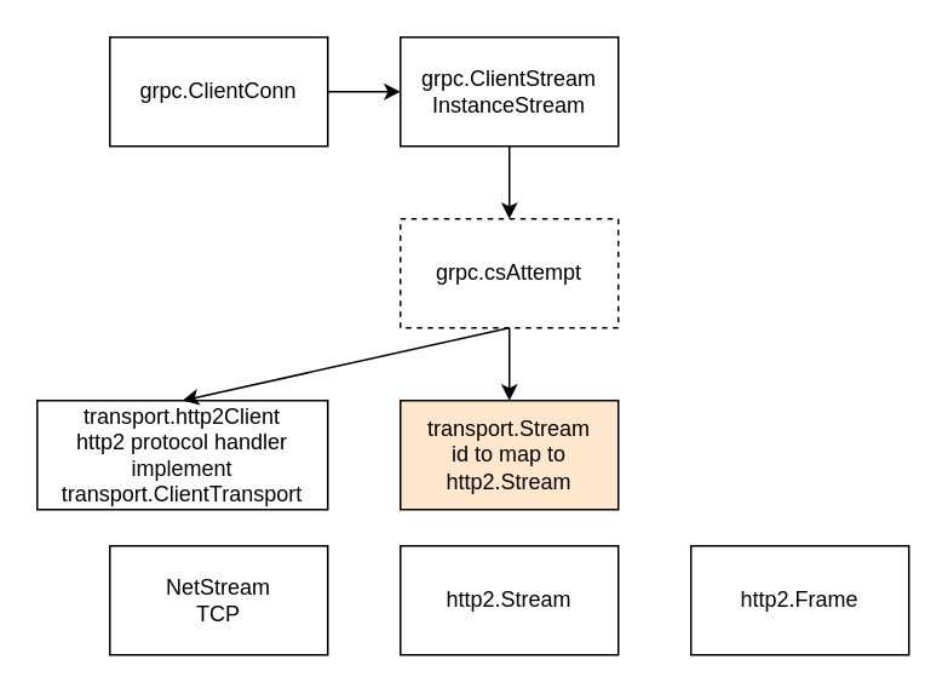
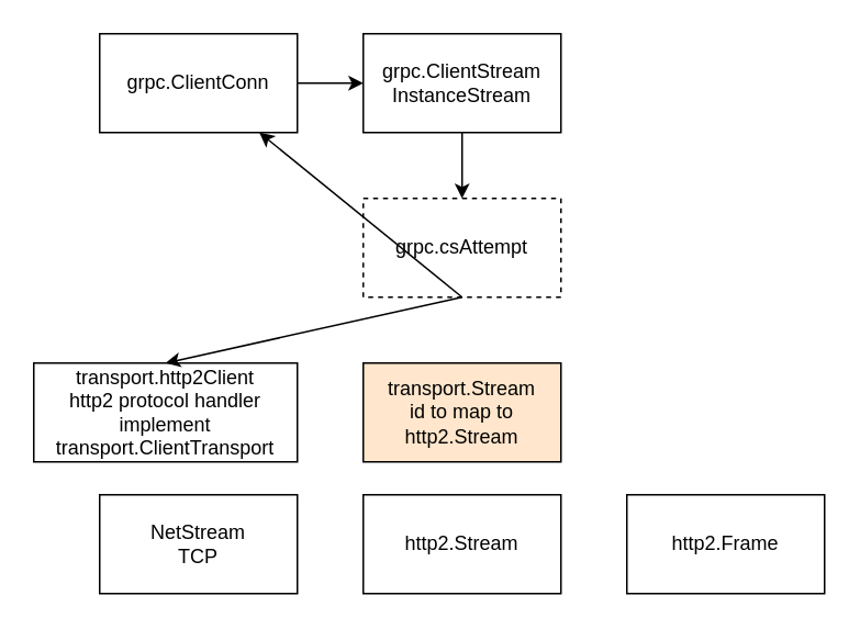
  <mxCell id="0" />
  <mxCell id="1" parent="0" />
  <mxCell id="2" value="grpc.ClientConn" style="rounded=0;whiteSpace=wrap;html=1;" parent="1" vertex="1"><mxGeometry x="60" y="20" width="120" height="60" as="geometry" /></mxCell>
  <mxCell id="3" value="grpc.ClientStream&lt;br&gt;InstanceStream" style="rounded=0;whiteSpace=wrap;html=1;" parent="1" vertex="1"><mxGeometry x="220" y="20" width="120" height="60" as="geometry" /></mxCell>
  <mxCell id="4" value="http2.Stream" style="rounded=0;whiteSpace=wrap;html=1;" parent="1" vertex="1"><mxGeometry x="220" y="300" width="120" height="60" as="geometry" /></mxCell>
  <mxCell id="5" value="http2.Frame" style="rounded=0;whiteSpace=wrap;html=1;" parent="1" vertex="1"><mxGeometry x="380" y="300" width="120" height="60" as="geometry" /></mxCell>
  <mxCell id="6" value="NetStream&lt;br&gt;TCP" style="rounded=0;whiteSpace=wrap;html=1;" parent="1" vertex="1"><mxGeometry x="60" y="300" width="120" height="60" as="geometry" /></mxCell>
  <mxCell id="7" value="transport.http2Client&lt;br&gt;http2 protocol handler&lt;br&gt;implement transport.ClientTransport" style="rounded=0;whiteSpace=wrap;html=1;" parent="1" vertex="1"><mxGeometry x="20" y="220" width="160" height="60" as="geometry" /></mxCell>
  <mxCell id="8" value="transport.Stream&lt;br&gt;id to map to http2.Stream" style="rounded=0;whiteSpace=wrap;html=1;fillColor=#ffe6cc;" parent="1" vertex="1"><mxGeometry x="220" y="220" width="120" height="60" as="geometry" /></mxCell>
  <mxCell id="9" value="" style="endArrow=classic;html=1;rounded=0;exitX=1;exitY=0.5;exitDx=0;exitDy=0;entryX=0;entryY=0.5;entryDx=0;entryDy=0;" parent="1" source="2" target="3" edge="1"><mxGeometry width="50" height="50" relative="1" as="geometry"><mxPoint x="340" y="270" as="sourcePoint" /><mxPoint x="390" y="220" as="targetPoint" /></mxGeometry></mxCell>
  <mxCell id="10" value="grpc.csAttempt" style="rounded=0;whiteSpace=wrap;html=1;dashed=1;" parent="1" vertex="1"><mxGeometry x="220" y="120" width="120" height="60" as="geometry" /></mxCell>
  <mxCell id="11" value="" style="endArrow=classic;html=1;rounded=0;exitX=0.5;exitY=1;exitDx=0;exitDy=0;entryX=0.5;entryY=0;entryDx=0;entryDy=0;" parent="1" source="3" target="10" edge="1"><mxGeometry width="50" height="50" relative="1" as="geometry"><mxPoint x="420" y="90" as="sourcePoint" /><mxPoint x="470" y="40" as="targetPoint" /></mxGeometry></mxCell>
  <mxCell id="12" value="" style="endArrow=classic;html=1;rounded=0;exitX=0.5;exitY=1;exitDx=0;exitDy=0;entryX=0.5;entryY=0;entryDx=0;entryDy=0;" parent="1" source="10" target="7" edge="1"><mxGeometry width="50" height="50" relative="1" as="geometry"><mxPoint x="50" y="160" as="sourcePoint" /><mxPoint x="100" y="110" as="targetPoint" /></mxGeometry></mxCell>
- <mxCell id="13" value="" style="endArrow=classic;html=1;rounded=0;exitX=0.5;exitY=1;exitDx=0;exitDy=0;entryX=0.5;entryY=0;entryDx=0;entryDy=0;" parent="1" source="10" target="8" edge="1"><mxGeometry width="50" height="50" relative="1" as="geometry"><mxPoint x="420" y="210" as="sourcePoint" /><mxPoint x="470" y="160" as="targetPoint" /></mxGeometry></mxCell>
+ <mxCell id="13" value="" style="endArrow=classic;html=1;rounded=0;exitX=0.5;exitY=1;exitDx=0;exitDy=0;" parent="1" source="10" target="2" edge="1"><mxGeometry width="50" height="50" relative="1" as="geometry"><mxPoint x="420" y="210" as="sourcePoint" /><mxPoint x="470" y="160" as="targetPoint" /></mxGeometry></mxCell>
